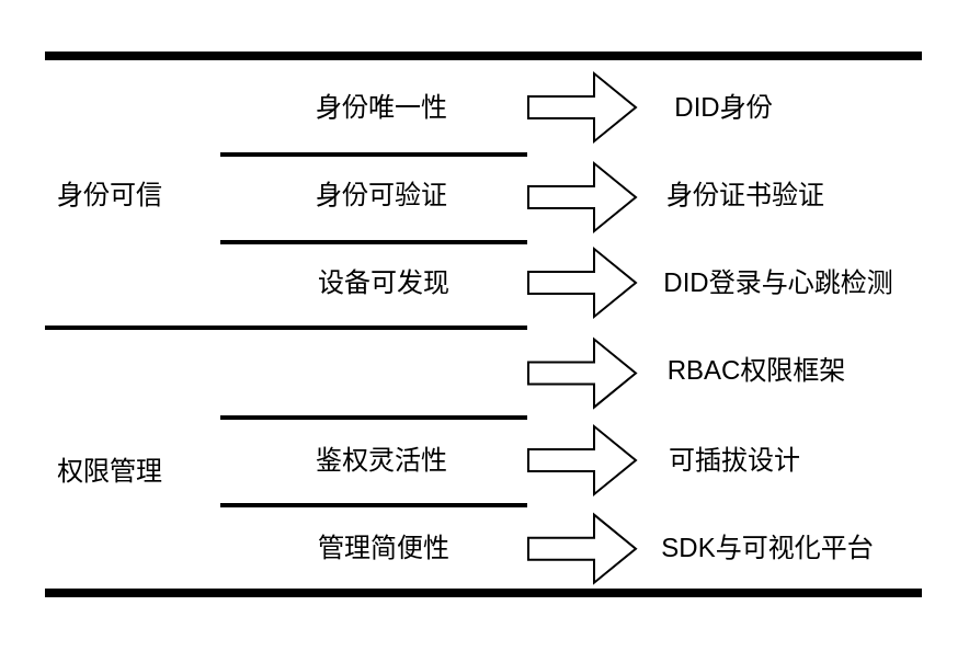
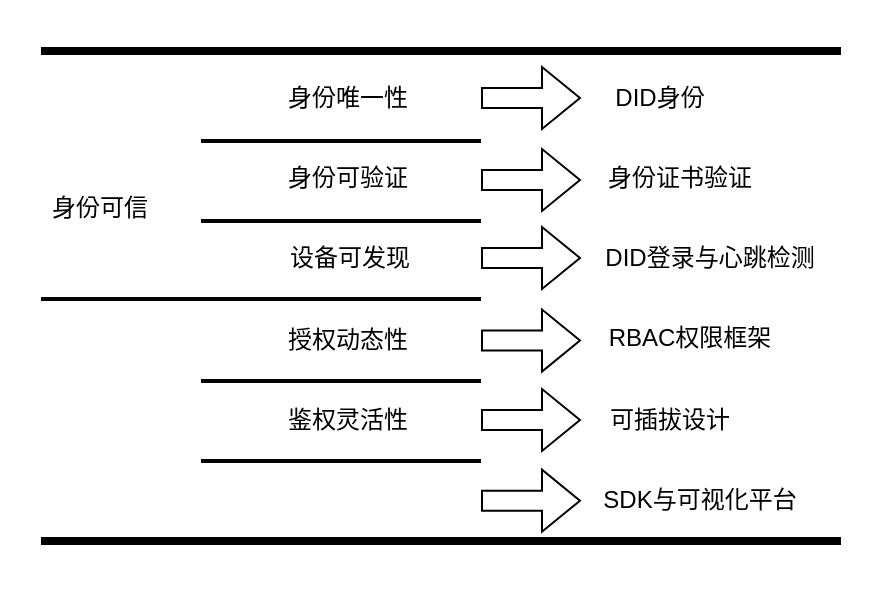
  <mxCell id="0" />
  <mxCell id="1" parent="0" />
  <mxCell id="2" value="" style="line;strokeWidth=2;html=1;" vertex="1" parent="1"><mxGeometry x="100" y="65" width="140" height="10" as="geometry" /></mxCell>
  <mxCell id="3" value="" style="line;strokeWidth=4;html=1;perimeter=backbonePerimeter;points=[];outlineConnect=0;" vertex="1" parent="1"><mxGeometry x="20" y="20" width="400" height="10" as="geometry" /></mxCell>
- <mxCell id="4" value="身份可信" style="text;html=1;strokeColor=none;fillColor=none;align=center;verticalAlign=middle;whiteSpace=wrap;rounded=0;" vertex="1" parent="1"><mxGeometry x="20" y="74" width="60" height="30" as="geometry" /></mxCell>
+ <mxCell id="4" value="身份可信" style="text;html=1;strokeColor=none;fillColor=none;align=center;verticalAlign=middle;whiteSpace=wrap;rounded=0;" vertex="1" parent="1"><mxGeometry x="20" y="89" width="60" height="30" as="geometry" /></mxCell>
  <mxCell id="5" value="身份唯一性" style="text;html=1;strokeColor=none;fillColor=none;align=center;verticalAlign=middle;whiteSpace=wrap;rounded=0;" vertex="1" parent="1"><mxGeometry x="139" y="34" width="70" height="30" as="geometry" /></mxCell>
  <mxCell id="6" value="身份可验证" style="text;html=1;strokeColor=none;fillColor=none;align=center;verticalAlign=middle;whiteSpace=wrap;rounded=0;" vertex="1" parent="1"><mxGeometry x="139" y="74" width="70" height="30" as="geometry" /></mxCell>
  <mxCell id="7" value="设备可发现" style="text;html=1;strokeColor=none;fillColor=none;align=center;verticalAlign=middle;whiteSpace=wrap;rounded=0;" vertex="1" parent="1"><mxGeometry x="140" y="114" width="70" height="30" as="geometry" /></mxCell>
  <mxCell id="8" value="" style="line;strokeWidth=2;html=1;" vertex="1" parent="1"><mxGeometry x="100" y="105" width="140" height="10" as="geometry" /></mxCell>
  <mxCell id="9" value="" style="line;strokeWidth=2;html=1;" vertex="1" parent="1"><mxGeometry x="20" y="144" width="220" height="10" as="geometry" /></mxCell>
  <mxCell id="10" value="DID身份" style="text;html=1;strokeColor=none;fillColor=none;align=center;verticalAlign=middle;whiteSpace=wrap;rounded=0;" vertex="1" parent="1"><mxGeometry x="300" y="34" width="60" height="30" as="geometry" /></mxCell>
  <mxCell id="11" value="身份证书验证" style="text;html=1;strokeColor=none;fillColor=none;align=center;verticalAlign=middle;whiteSpace=wrap;rounded=0;" vertex="1" parent="1"><mxGeometry x="300" y="74" width="80" height="30" as="geometry" /></mxCell>
  <mxCell id="12" value="DID登录与心跳检测" style="text;html=1;strokeColor=none;fillColor=none;align=center;verticalAlign=middle;whiteSpace=wrap;rounded=0;" vertex="1" parent="1"><mxGeometry x="300" y="114" width="110" height="30" as="geometry" /></mxCell>
  <mxCell id="13" value="" style="line;strokeWidth=4;html=1;perimeter=backbonePerimeter;points=[];outlineConnect=0;" vertex="1" parent="1"><mxGeometry x="20" y="265" width="400" height="10" as="geometry" /></mxCell>
  <mxCell id="14" value="" style="shape=flexArrow;endArrow=classic;html=1;rounded=0;" edge="1" parent="1"><mxGeometry width="50" height="50" relative="1" as="geometry"><mxPoint x="240" y="48.5" as="sourcePoint" /><mxPoint x="290" y="48.5" as="targetPoint" /></mxGeometry></mxCell>
  <mxCell id="15" value="" style="shape=flexArrow;endArrow=classic;html=1;rounded=0;" edge="1" parent="1"><mxGeometry width="50" height="50" relative="1" as="geometry"><mxPoint x="240" y="89.5" as="sourcePoint" /><mxPoint x="290" y="89.5" as="targetPoint" /></mxGeometry></mxCell>
  <mxCell id="16" value="" style="shape=flexArrow;endArrow=classic;html=1;rounded=0;" edge="1" parent="1"><mxGeometry width="50" height="50" relative="1" as="geometry"><mxPoint x="240" y="128.5" as="sourcePoint" /><mxPoint x="290" y="128.5" as="targetPoint" /></mxGeometry></mxCell>
- <mxCell id="17" value="权限管理" style="text;html=1;strokeColor=none;fillColor=none;align=center;verticalAlign=middle;whiteSpace=wrap;rounded=0;" vertex="1" parent="1"><mxGeometry x="20" y="200" width="60" height="30" as="geometry" /></mxCell>
  <mxCell id="18" value="鉴权灵活性" style="text;html=1;strokeColor=none;fillColor=none;align=center;verticalAlign=middle;whiteSpace=wrap;rounded=0;" vertex="1" parent="1"><mxGeometry x="139" y="195" width="70" height="30" as="geometry" /></mxCell>
  <mxCell id="19" value="" style="line;strokeWidth=2;html=1;" vertex="1" parent="1"><mxGeometry x="100" y="225" width="140" height="10" as="geometry" /></mxCell>
  <mxCell id="20" value="" style="line;strokeWidth=2;html=1;" vertex="1" parent="1"><mxGeometry x="100" y="185" width="140" height="10" as="geometry" /></mxCell>
  <mxCell id="21" value="" style="shape=flexArrow;endArrow=classic;html=1;rounded=0;" edge="1" parent="1"><mxGeometry width="50" height="50" relative="1" as="geometry"><mxPoint x="240" y="209.5" as="sourcePoint" /><mxPoint x="290" y="209.5" as="targetPoint" /></mxGeometry></mxCell>
  <mxCell id="22" value="可插拔设计" style="text;html=1;strokeColor=none;fillColor=none;align=center;verticalAlign=middle;whiteSpace=wrap;rounded=0;" vertex="1" parent="1"><mxGeometry x="300" y="195" width="70" height="30" as="geometry" /></mxCell>
+ <mxCell id="23" value="授权动态性" style="text;html=1;strokeColor=none;fillColor=none;align=center;verticalAlign=middle;whiteSpace=wrap;rounded=0;" vertex="1" parent="1"><mxGeometry x="139" y="155" width="70" height="30" as="geometry" /></mxCell>
  <mxCell id="24" value="RBAC权限框架" style="text;html=1;strokeColor=none;fillColor=none;align=center;verticalAlign=middle;whiteSpace=wrap;rounded=0;" vertex="1" parent="1"><mxGeometry x="300" y="154" width="90" height="30" as="geometry" /></mxCell>
  <mxCell id="25" value="" style="shape=flexArrow;endArrow=classic;html=1;rounded=0;" edge="1" parent="1"><mxGeometry width="50" height="50" relative="1" as="geometry"><mxPoint x="240" y="169.76" as="sourcePoint" /><mxPoint x="290" y="169.76" as="targetPoint" /></mxGeometry></mxCell>
- <mxCell id="26" value="管理简便性" style="text;html=1;strokeColor=none;fillColor=none;align=center;verticalAlign=middle;whiteSpace=wrap;rounded=0;" vertex="1" parent="1"><mxGeometry x="140" y="235" width="70" height="30" as="geometry" /></mxCell>
  <mxCell id="27" value="" style="shape=flexArrow;endArrow=classic;html=1;rounded=0;" edge="1" parent="1"><mxGeometry width="50" height="50" relative="1" as="geometry"><mxPoint x="240" y="249.83" as="sourcePoint" /><mxPoint x="290" y="249.83" as="targetPoint" /></mxGeometry></mxCell>
  <mxCell id="28" value="SDK与可视化平台" style="text;html=1;strokeColor=none;fillColor=none;align=center;verticalAlign=middle;whiteSpace=wrap;rounded=0;" vertex="1" parent="1"><mxGeometry x="300" y="235" width="100" height="30" as="geometry" /></mxCell>
